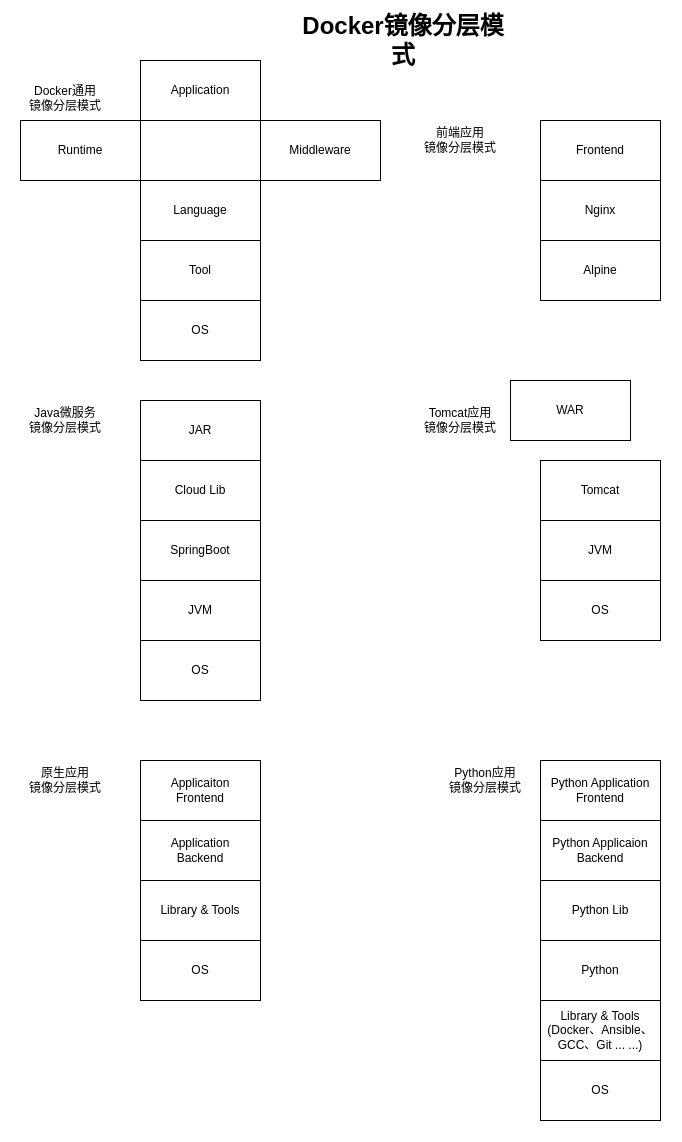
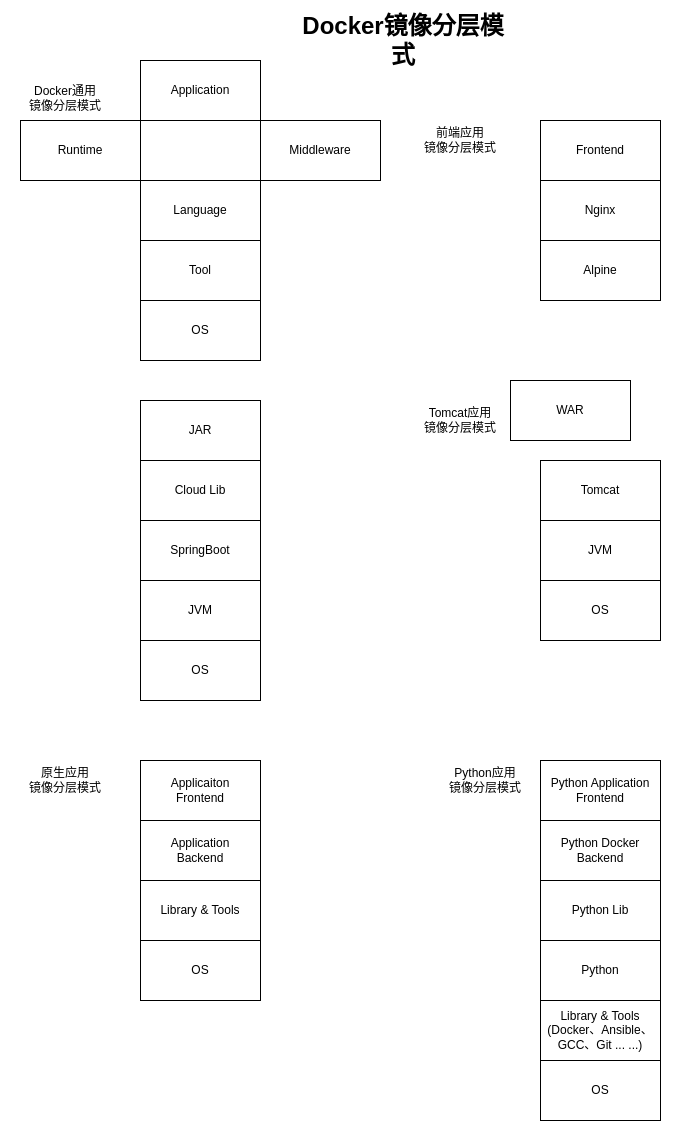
  <mxCell id="0" />
  <mxCell id="1" parent="0" />
  <mxCell id="2" value="OS" style="rounded=0;whiteSpace=wrap;html=1;" vertex="1" parent="1"><mxGeometry x="140" y="300" width="120" height="60" as="geometry" /></mxCell>
  <mxCell id="3" value="Tool" style="rounded=0;whiteSpace=wrap;html=1;" vertex="1" parent="1"><mxGeometry x="140" y="240" width="120" height="60" as="geometry" /></mxCell>
  <mxCell id="4" value="Language" style="rounded=0;whiteSpace=wrap;html=1;" vertex="1" parent="1"><mxGeometry x="140" y="180" width="120" height="60" as="geometry" /></mxCell>
  <mxCell id="5" value="Runtime" style="rounded=0;whiteSpace=wrap;html=1;" vertex="1" parent="1"><mxGeometry x="20" y="120" width="120" height="60" as="geometry" /></mxCell>
  <mxCell id="6" value="Application&lt;br&gt;Backend" style="rounded=0;whiteSpace=wrap;html=1;" vertex="1" parent="1"><mxGeometry x="140" y="820" width="120" height="60" as="geometry" /></mxCell>
  <mxCell id="7" value="Python" style="rounded=0;whiteSpace=wrap;html=1;" vertex="1" parent="1"><mxGeometry x="540" y="940" width="120" height="60" as="geometry" /></mxCell>
  <mxCell id="8" value="Library &amp;amp; Tools&lt;br&gt;&lt;div&gt;(Docker、Ansible、&lt;/div&gt;&lt;div&gt;GCC、Git ... ...)&lt;/div&gt;" style="rounded=0;whiteSpace=wrap;html=1;" vertex="1" parent="1"><mxGeometry x="540" y="1000" width="120" height="60" as="geometry" /></mxCell>
  <mxCell id="9" value="Application" style="rounded=0;whiteSpace=wrap;html=1;" vertex="1" parent="1"><mxGeometry x="140" y="60" width="120" height="60" as="geometry" /></mxCell>
  <mxCell id="10" value="Middleware" style="rounded=0;whiteSpace=wrap;html=1;" vertex="1" parent="1"><mxGeometry x="260" y="120" width="120" height="60" as="geometry" /></mxCell>
  <mxCell id="11" value="Applicaiton&lt;br&gt;Frontend" style="rounded=0;whiteSpace=wrap;html=1;" vertex="1" parent="1"><mxGeometry x="140" y="760" width="120" height="60" as="geometry" /></mxCell>
  <mxCell id="12" value="Docker通用&lt;br&gt;镜像分层模式" style="text;html=1;strokeColor=none;fillColor=none;align=center;verticalAlign=middle;whiteSpace=wrap;rounded=0;" vertex="1" parent="1"><mxGeometry x="20" y="80" width="90" height="35" as="geometry" /></mxCell>
  <mxCell id="13" value="OS" style="rounded=0;whiteSpace=wrap;html=1;" vertex="1" parent="1"><mxGeometry x="140" y="640" width="120" height="60" as="geometry" /></mxCell>
  <mxCell id="14" value="JVM" style="rounded=0;whiteSpace=wrap;html=1;" vertex="1" parent="1"><mxGeometry x="140" y="580" width="120" height="60" as="geometry" /></mxCell>
  <mxCell id="15" value="SpringBoot" style="rounded=0;whiteSpace=wrap;html=1;" vertex="1" parent="1"><mxGeometry x="140" y="520" width="120" height="60" as="geometry" /></mxCell>
  <mxCell id="16" value="Cloud Lib" style="rounded=0;whiteSpace=wrap;html=1;" vertex="1" parent="1"><mxGeometry x="140" y="460" width="120" height="60" as="geometry" /></mxCell>
  <mxCell id="17" value="JAR" style="rounded=0;whiteSpace=wrap;html=1;" vertex="1" parent="1"><mxGeometry x="140" y="400" width="120" height="60" as="geometry" /></mxCell>
- <mxCell id="18" value="Java微服务&lt;br&gt;镜像分层模式" style="text;html=1;strokeColor=none;fillColor=none;align=center;verticalAlign=middle;whiteSpace=wrap;rounded=0;" vertex="1" parent="1"><mxGeometry x="20" y="400" width="90" height="40" as="geometry" /></mxCell>
  <mxCell id="19" value="OS" style="rounded=0;whiteSpace=wrap;html=1;" vertex="1" parent="1"><mxGeometry x="540" y="1060" width="120" height="60" as="geometry" /></mxCell>
  <mxCell id="20" value="Python Lib" style="rounded=0;whiteSpace=wrap;html=1;" vertex="1" parent="1"><mxGeometry x="540" y="880" width="120" height="60" as="geometry" /></mxCell>
- <mxCell id="21" value="Python Applicaion&lt;br&gt;Backend" style="rounded=0;whiteSpace=wrap;html=1;" vertex="1" parent="1"><mxGeometry x="540" y="820" width="120" height="60" as="geometry" /></mxCell>
+ <mxCell id="21" value="Python Docker&lt;br&gt;Backend" style="rounded=0;whiteSpace=wrap;html=1;" vertex="1" parent="1"><mxGeometry x="540" y="820" width="120" height="60" as="geometry" /></mxCell>
  <mxCell id="22" value="Python Application&lt;br&gt;Frontend" style="rounded=0;whiteSpace=wrap;html=1;" vertex="1" parent="1"><mxGeometry x="540" y="760" width="120" height="60" as="geometry" /></mxCell>
  <mxCell id="23" value="Python应用&lt;br&gt;镜像分层模式" style="text;html=1;strokeColor=none;fillColor=none;align=center;verticalAlign=middle;whiteSpace=wrap;rounded=0;" vertex="1" parent="1"><mxGeometry x="445" y="760" width="80" height="40" as="geometry" /></mxCell>
  <mxCell id="24" value="OS" style="rounded=0;whiteSpace=wrap;html=1;" vertex="1" parent="1"><mxGeometry x="140" y="940" width="120" height="60" as="geometry" /></mxCell>
  <mxCell id="25" value="Library &amp;amp; Tools" style="rounded=0;whiteSpace=wrap;html=1;" vertex="1" parent="1"><mxGeometry x="140" y="880" width="120" height="60" as="geometry" /></mxCell>
  <mxCell id="26" value="原生应用&lt;br&gt;镜像分层模式" style="text;html=1;strokeColor=none;fillColor=none;align=center;verticalAlign=middle;whiteSpace=wrap;rounded=0;" vertex="1" parent="1"><mxGeometry x="20" y="760" width="90" height="40" as="geometry" /></mxCell>
  <mxCell id="27" value="Tomcat应用&lt;br&gt;镜像分层模式" style="text;html=1;strokeColor=none;fillColor=none;align=center;verticalAlign=middle;whiteSpace=wrap;rounded=0;" vertex="1" parent="1"><mxGeometry x="420" y="400" width="80" height="40" as="geometry" /></mxCell>
  <mxCell id="28" value="OS" style="rounded=0;whiteSpace=wrap;html=1;" vertex="1" parent="1"><mxGeometry x="540" y="580" width="120" height="60" as="geometry" /></mxCell>
  <mxCell id="29" value="JVM" style="rounded=0;whiteSpace=wrap;html=1;" vertex="1" parent="1"><mxGeometry x="540" y="520" width="120" height="60" as="geometry" /></mxCell>
  <mxCell id="30" value="Tomcat" style="rounded=0;whiteSpace=wrap;html=1;" vertex="1" parent="1"><mxGeometry x="540" y="460" width="120" height="60" as="geometry" /></mxCell>
  <mxCell id="31" value="WAR" style="rounded=0;whiteSpace=wrap;html=1;" vertex="1" parent="1"><mxGeometry x="510" y="380" width="120" height="60" as="geometry" /></mxCell>
  <mxCell id="32" value="Alpine" style="rounded=0;whiteSpace=wrap;html=1;" vertex="1" parent="1"><mxGeometry x="540" y="240" width="120" height="60" as="geometry" /></mxCell>
  <mxCell id="33" value="Nginx" style="rounded=0;whiteSpace=wrap;html=1;" vertex="1" parent="1"><mxGeometry x="540" y="180" width="120" height="60" as="geometry" /></mxCell>
  <mxCell id="34" value="Frontend" style="rounded=0;whiteSpace=wrap;html=1;" vertex="1" parent="1"><mxGeometry x="540" y="120" width="120" height="60" as="geometry" /></mxCell>
  <mxCell id="35" value="前端应用&lt;br&gt;镜像分层模式" style="text;html=1;strokeColor=none;fillColor=none;align=center;verticalAlign=middle;whiteSpace=wrap;rounded=0;" vertex="1" parent="1"><mxGeometry x="420" y="120" width="80" height="40" as="geometry" /></mxCell>
  <mxCell id="36" value="Docker镜像分层模式" style="text;html=1;strokeColor=none;fillColor=none;align=center;verticalAlign=middle;whiteSpace=wrap;rounded=0;fontSize=24;fontStyle=1" vertex="1" parent="1"><mxGeometry x="290" y="20" width="226" height="40" as="geometry" /></mxCell>
